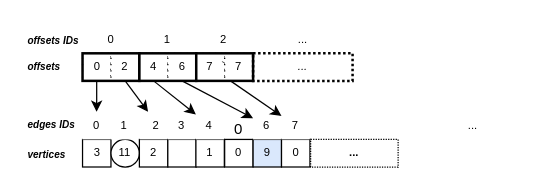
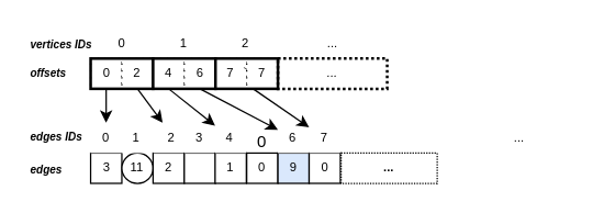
  <mxCell id="0" />
  <mxCell id="1" parent="0" />
  <mxCell id="2" value="" style="group" vertex="1" connectable="0" parent="1"><mxGeometry x="65.53" y="88.9" width="252.47" height="44.1" as="geometry" /></mxCell>
  <mxCell id="3" value="" style="group" vertex="1" connectable="0" parent="2"><mxGeometry width="22.744" height="44.1" as="geometry" /></mxCell>
  <mxCell id="4" value="3" style="rounded=0;whiteSpace=wrap;html=1;fontSize=9;container=0;" vertex="1" parent="3"><mxGeometry x="0.004" y="22.051" width="22.74" height="22.049" as="geometry" /></mxCell>
  <mxCell id="5" value="0" style="rounded=0;whiteSpace=wrap;html=1;dashed=1;dashPattern=1 4;fontSize=9;container=0;strokeColor=none;" vertex="1" parent="3"><mxGeometry width="22.47" height="22.05" as="geometry" /></mxCell>
  <mxCell id="6" value="" style="group" vertex="1" connectable="0" parent="2"><mxGeometry x="22.47" width="23.014" height="44.1" as="geometry" /></mxCell>
  <mxCell id="7" value="11" style="ellipse;whiteSpace=wrap;html=1;fontSize=9;container=0;" vertex="1" parent="6"><mxGeometry x="0.274" y="22.051" width="22.74" height="22.049" as="geometry" /></mxCell>
  <mxCell id="8" value="1" style="rounded=0;whiteSpace=wrap;html=1;dashed=1;dashPattern=1 4;fontSize=9;container=0;strokeColor=none;" vertex="1" parent="6"><mxGeometry width="22.47" height="22.05" as="geometry" /></mxCell>
  <mxCell id="9" value="" style="group" vertex="1" connectable="0" parent="2"><mxGeometry x="45.484" width="26.986" height="44.1" as="geometry" /></mxCell>
  <mxCell id="10" value="2" style="rounded=0;whiteSpace=wrap;html=1;fontSize=9;container=0;" vertex="1" parent="9"><mxGeometry y="22.051" width="22.74" height="22.049" as="geometry" /></mxCell>
  <mxCell id="11" value="2" style="rounded=0;whiteSpace=wrap;html=1;dashed=1;dashPattern=1 4;fontSize=9;container=0;strokeColor=none;" vertex="1" parent="9"><mxGeometry x="0.266" width="26.72" height="22.05" as="geometry" /></mxCell>
  <mxCell id="12" value="" style="group" vertex="1" connectable="0" parent="2"><mxGeometry x="68.22" width="22.743" height="44.1" as="geometry" /></mxCell>
  <mxCell id="13" value="" style="rounded=0;whiteSpace=wrap;html=1;fontSize=9;container=0;" vertex="1" parent="12"><mxGeometry x="0.004" y="22.051" width="22.74" height="22.049" as="geometry" /></mxCell>
  <mxCell id="14" value="3" style="rounded=0;whiteSpace=wrap;html=1;dashed=1;dashPattern=1 4;fontSize=9;container=0;strokeColor=none;" vertex="1" parent="12"><mxGeometry width="22.47" height="22.05" as="geometry" /></mxCell>
  <mxCell id="15" value="" style="group" vertex="1" connectable="0" parent="2"><mxGeometry x="90.69" width="22.743" height="44.1" as="geometry" /></mxCell>
  <mxCell id="16" value="1" style="rounded=0;whiteSpace=wrap;html=1;fontSize=9;container=0;" vertex="1" parent="15"><mxGeometry x="0.004" y="22.051" width="22.74" height="22.049" as="geometry" /></mxCell>
  <mxCell id="17" value="4" style="rounded=0;whiteSpace=wrap;html=1;dashed=1;dashPattern=1 4;fontSize=9;container=0;strokeColor=none;" vertex="1" parent="15"><mxGeometry width="22.47" height="22.05" as="geometry" /></mxCell>
  <mxCell id="18" value="0" style="group" vertex="1" connectable="0" parent="2"><mxGeometry x="113.7" width="22.743" height="44.1" as="geometry" /></mxCell>
  <mxCell id="19" value="0" style="rounded=0;whiteSpace=wrap;html=1;fontSize=9;container=0;" vertex="1" parent="18"><mxGeometry x="0.004" y="22.051" width="22.74" height="22.049" as="geometry" /></mxCell>
  <mxCell id="20" value="0" style="group" vertex="1" connectable="0" parent="2"><mxGeometry x="136.44" width="22.743" height="44.1" as="geometry" /></mxCell>
  <mxCell id="21" value="9" style="rounded=0;whiteSpace=wrap;html=1;fontSize=9;container=0;fillColor=#dae8fc;" vertex="1" parent="20"><mxGeometry x="0.004" y="22.051" width="22.74" height="22.049" as="geometry" /></mxCell>
  <mxCell id="22" value="6" style="rounded=0;whiteSpace=wrap;html=1;dashed=1;dashPattern=1 4;fontSize=9;container=0;strokeColor=none;" vertex="1" parent="20"><mxGeometry width="22.47" height="22.05" as="geometry" /></mxCell>
  <mxCell id="23" value="0" style="group" vertex="1" connectable="0" parent="2"><mxGeometry x="159.18" width="22.743" height="44.1" as="geometry" /></mxCell>
  <mxCell id="24" value="0" style="rounded=0;whiteSpace=wrap;html=1;fontSize=9;container=0;" vertex="1" parent="23"><mxGeometry x="0.004" y="22.051" width="22.74" height="22.049" as="geometry" /></mxCell>
  <mxCell id="25" value="7" style="rounded=0;whiteSpace=wrap;html=1;dashed=1;dashPattern=1 4;fontSize=9;container=0;strokeColor=none;" vertex="1" parent="23"><mxGeometry width="22.47" height="22.05" as="geometry" /></mxCell>
  <mxCell id="26" value="..." style="rounded=0;whiteSpace=wrap;html=1;fontSize=9;container=0;dashed=1;dashPattern=1 1;fontStyle=1" vertex="1" parent="2"><mxGeometry x="182.47" y="22.05" width="70" height="22.05" as="geometry" /></mxCell>
  <mxCell id="27" style="edgeStyle=none;rounded=0;orthogonalLoop=1;jettySize=auto;html=1;fontSize=9;" edge="1" parent="1" source="34" target="5"><mxGeometry relative="1" as="geometry"><mxPoint x="85.599" y="88.902" as="targetPoint" /></mxGeometry></mxCell>
  <mxCell id="28" style="edgeStyle=none;rounded=0;orthogonalLoop=1;jettySize=auto;html=1;fontSize=9;exitX=0.75;exitY=1;exitDx=0;exitDy=0;entryX=0.25;entryY=0;entryDx=0;entryDy=0;" edge="1" parent="1" source="36" target="11"><mxGeometry relative="1" as="geometry"><mxPoint x="133.753" y="88.902" as="targetPoint" /></mxGeometry></mxCell>
  <mxCell id="29" style="edgeStyle=none;rounded=0;orthogonalLoop=1;jettySize=auto;html=1;fontSize=9;exitX=0.75;exitY=1;exitDx=0;exitDy=0;" edge="1" parent="1" source="40" target="22"><mxGeometry relative="1" as="geometry"><mxPoint x="315.671" y="88.902" as="targetPoint" /></mxGeometry></mxCell>
  <mxCell id="30" style="edgeStyle=none;rounded=0;orthogonalLoop=1;jettySize=auto;html=1;fontSize=9;exitX=0.25;exitY=1;exitDx=0;exitDy=0;" edge="1" parent="1" source="40" target="17"><mxGeometry relative="1" as="geometry"><mxPoint x="266.917" y="91.063" as="targetPoint" /></mxGeometry></mxCell>
- <mxCell id="31" value="offsets IDs" style="rounded=0;whiteSpace=wrap;html=1;strokeColor=none;fillColor=none;fontSize=8;fontStyle=3;align=left;container=0;" vertex="1" parent="1"><mxGeometry x="20.05" y="20" width="68.22" height="23" as="geometry" /></mxCell>
+ <mxCell id="31" value="vertices IDs" style="rounded=0;whiteSpace=wrap;html=1;strokeColor=none;fillColor=none;fontSize=8;fontStyle=3;align=left;container=0;" vertex="1" parent="1"><mxGeometry x="20.05" y="20" width="68.22" height="23" as="geometry" /></mxCell>
  <mxCell id="32" value="offsets" style="rounded=0;whiteSpace=wrap;html=1;strokeColor=none;fillColor=none;fontSize=8;fontStyle=3;align=left;container=0;" vertex="1" parent="1"><mxGeometry x="20.05" y="42.05" width="45.48" height="20.95" as="geometry" /></mxCell>
- <mxCell id="33" value="vertices" style="rounded=0;whiteSpace=wrap;html=1;strokeColor=none;fillColor=none;fontSize=8;fontStyle=3;align=left;container=0;" vertex="1" parent="1"><mxGeometry x="20.05" y="113" width="56.85" height="20" as="geometry" /></mxCell>
+ <mxCell id="33" value="edges" style="rounded=0;whiteSpace=wrap;html=1;strokeColor=none;fillColor=none;fontSize=8;fontStyle=3;align=left;container=0;" vertex="1" parent="1"><mxGeometry x="20.05" y="113" width="56.85" height="20" as="geometry" /></mxCell>
  <mxCell id="34" value="0" style="rounded=0;whiteSpace=wrap;html=1;dashed=1;dashPattern=1 4;fontSize=9;container=0;" vertex="1" parent="1"><mxGeometry x="65.534" y="42.049" width="22.74" height="22.049" as="geometry" /></mxCell>
  <mxCell id="35" value="2" style="rounded=0;whiteSpace=wrap;html=1;dashed=1;dashPattern=1 4;fontSize=9;container=0;" vertex="1" parent="1"><mxGeometry x="88.274" y="42.049" width="22.74" height="22.049" as="geometry" /></mxCell>
  <mxCell id="36" value="" style="rounded=0;whiteSpace=wrap;html=1;fillColor=none;strokeWidth=2;fontSize=9;container=0;" vertex="1" parent="1"><mxGeometry x="65.534" y="42.049" width="45.479" height="22.049" as="geometry" /></mxCell>
  <mxCell id="37" value="0" style="rounded=0;whiteSpace=wrap;html=1;strokeColor=none;fillColor=none;fontSize=9;container=0;" vertex="1" parent="1"><mxGeometry x="65.534" y="20" width="45.479" height="22.049" as="geometry" /></mxCell>
  <mxCell id="38" value="4" style="rounded=0;whiteSpace=wrap;html=1;dashed=1;dashPattern=1 4;fontSize=9;container=0;" vertex="1" parent="1"><mxGeometry x="111.014" y="42.049" width="22.74" height="22.049" as="geometry" /></mxCell>
  <mxCell id="39" value="6" style="rounded=0;whiteSpace=wrap;html=1;dashed=1;dashPattern=1 4;fontSize=9;container=0;" vertex="1" parent="1"><mxGeometry x="133.753" y="42.049" width="22.74" height="22.049" as="geometry" /></mxCell>
  <mxCell id="40" value="" style="rounded=0;whiteSpace=wrap;html=1;fillColor=none;strokeWidth=2;fontSize=9;container=0;" vertex="1" parent="1"><mxGeometry x="111.014" y="42.049" width="45.479" height="22.049" as="geometry" /></mxCell>
  <mxCell id="41" value="1" style="rounded=0;whiteSpace=wrap;html=1;strokeColor=none;fillColor=none;fontSize=9;container=0;" vertex="1" parent="1"><mxGeometry x="111.014" y="20" width="45.479" height="22.049" as="geometry" /></mxCell>
  <mxCell id="42" style="edgeStyle=none;rounded=0;orthogonalLoop=1;jettySize=auto;html=1;" edge="1" parent="1" source="43" target="25"><mxGeometry relative="1" as="geometry" /></mxCell>
  <mxCell id="43" value="7" style="rounded=0;whiteSpace=wrap;html=1;dashed=1;dashPattern=1 4;fontSize=9;container=0;" vertex="1" parent="1"><mxGeometry x="156.493" y="42.049" width="22.74" height="22.049" as="geometry" /></mxCell>
  <mxCell id="44" value="7" style="rounded=0;whiteSpace=wrap;html=1;dashed=1;dashPattern=1 4;fontSize=9;container=0;" vertex="1" parent="1"><mxGeometry x="179.233" y="42.049" width="22.74" height="22.049" as="geometry" /></mxCell>
  <mxCell id="45" value="`" style="rounded=0;whiteSpace=wrap;html=1;fillColor=none;strokeWidth=2;fontSize=9;container=0;" vertex="1" parent="1"><mxGeometry x="156.493" y="42.049" width="45.479" height="22.049" as="geometry" /></mxCell>
  <mxCell id="46" value="2" style="rounded=0;whiteSpace=wrap;html=1;strokeColor=none;fillColor=none;fontSize=9;container=0;" vertex="1" parent="1"><mxGeometry x="156.493" y="20" width="45.479" height="22.049" as="geometry" /></mxCell>
  <mxCell id="47" value="..." style="rounded=0;whiteSpace=wrap;html=1;fillColor=none;strokeWidth=2;fontSize=9;fontStyle=2;verticalAlign=middle;dashed=1;dashPattern=1 1;container=0;" vertex="1" parent="1"><mxGeometry x="201.973" y="42.049" width="79.589" height="22.049" as="geometry" /></mxCell>
  <mxCell id="48" value="..." style="rounded=0;whiteSpace=wrap;html=1;strokeColor=none;fillColor=none;fontSize=9;container=0;" vertex="1" parent="1"><mxGeometry x="201.973" y="20" width="79.589" height="22.049" as="geometry" /></mxCell>
  <mxCell id="49" value="..." style="rounded=0;whiteSpace=wrap;html=1;strokeColor=none;fillColor=none;fontSize=9;container=0;" vertex="1" parent="1"><mxGeometry x="338.411" y="88.902" width="79.589" height="22.049" as="geometry" /></mxCell>
  <mxCell id="50" value="edges IDs" style="rounded=0;whiteSpace=wrap;html=1;strokeColor=none;fillColor=none;fontSize=8;fontStyle=3;align=left;container=0;" vertex="1" parent="1"><mxGeometry x="20.05" y="87.95" width="68.22" height="23" as="geometry" /></mxCell>
